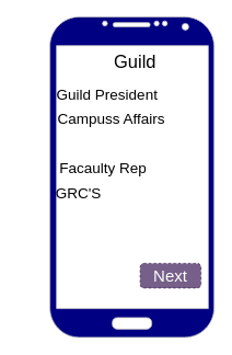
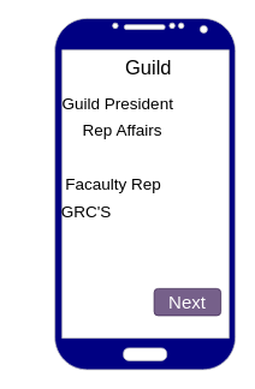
  <mxCell id="0" />
  <mxCell id="1" parent="0" />
  <mxCell id="2" value="" style="verticalLabelPosition=bottom;verticalAlign=top;html=1;shadow=0;dashed=0;strokeWidth=1;shape=mxgraph.android.phone2;strokeColor=#c0c0c0;fillColor=#000082;" vertex="1" parent="1"><mxGeometry x="60" y="20" width="200" height="390" as="geometry" /></mxCell>
  <mxCell id="3" value="Guild" style="text;html=1;strokeColor=none;fillColor=none;align=center;verticalAlign=middle;whiteSpace=wrap;rounded=0;fontSize=22;" vertex="1" parent="1"><mxGeometry x="134" y="60" width="60" height="30" as="geometry" /></mxCell>
  <mxCell id="4" value="Guild President" style="text;html=1;strokeColor=none;fillColor=none;align=center;verticalAlign=middle;whiteSpace=wrap;rounded=0;fontSize=18;" vertex="1" parent="1"><mxGeometry x="55" y="100" width="150" height="30" as="geometry" /></mxCell>
  <mxCell id="5" value="GRC'S" style="text;html=1;strokeColor=none;fillColor=none;align=center;verticalAlign=middle;whiteSpace=wrap;rounded=0;fontSize=18;" vertex="1" parent="1"><mxGeometry x="20" y="220" width="150" height="30" as="geometry" /></mxCell>
- <mxCell id="6" value="Campuss Affairs" style="text;html=1;strokeColor=none;fillColor=none;align=center;verticalAlign=middle;whiteSpace=wrap;rounded=0;fontSize=18;" vertex="1" parent="1"><mxGeometry x="65" y="130" width="140" height="30" as="geometry" /></mxCell>
+ <mxCell id="6" value="Rep Affairs" style="text;html=1;strokeColor=none;fillColor=none;align=center;verticalAlign=middle;whiteSpace=wrap;rounded=0;fontSize=18;" vertex="1" parent="1"><mxGeometry x="65" y="130" width="140" height="30" as="geometry" /></mxCell>
  <mxCell id="7" value="Facaulty Rep" style="text;html=1;strokeColor=none;fillColor=none;align=center;verticalAlign=middle;whiteSpace=wrap;rounded=0;fontSize=18;" vertex="1" parent="1"><mxGeometry x="70" y="190" width="110" height="30" as="geometry" /></mxCell>
- <mxCell id="8" value="Next" style="rounded=1;html=1;shadow=0;dashed=1;whiteSpace=wrap;fontSize=20;fillColor=#76608a;align=center;strokeColor=#432D57;fontColor=#ffffff;" vertex="1" parent="1"><mxGeometry x="170" y="320" width="74" height="30" as="geometry" /></mxCell>
+ <mxCell id="8" value="Next" style="rounded=1;html=1;shadow=0;dashed=0;whiteSpace=wrap;fontSize=20;fillColor=#76608a;align=center;strokeColor=#432D57;fontColor=#ffffff;" vertex="1" parent="1"><mxGeometry x="170" y="320" width="74" height="30" as="geometry" /></mxCell>
